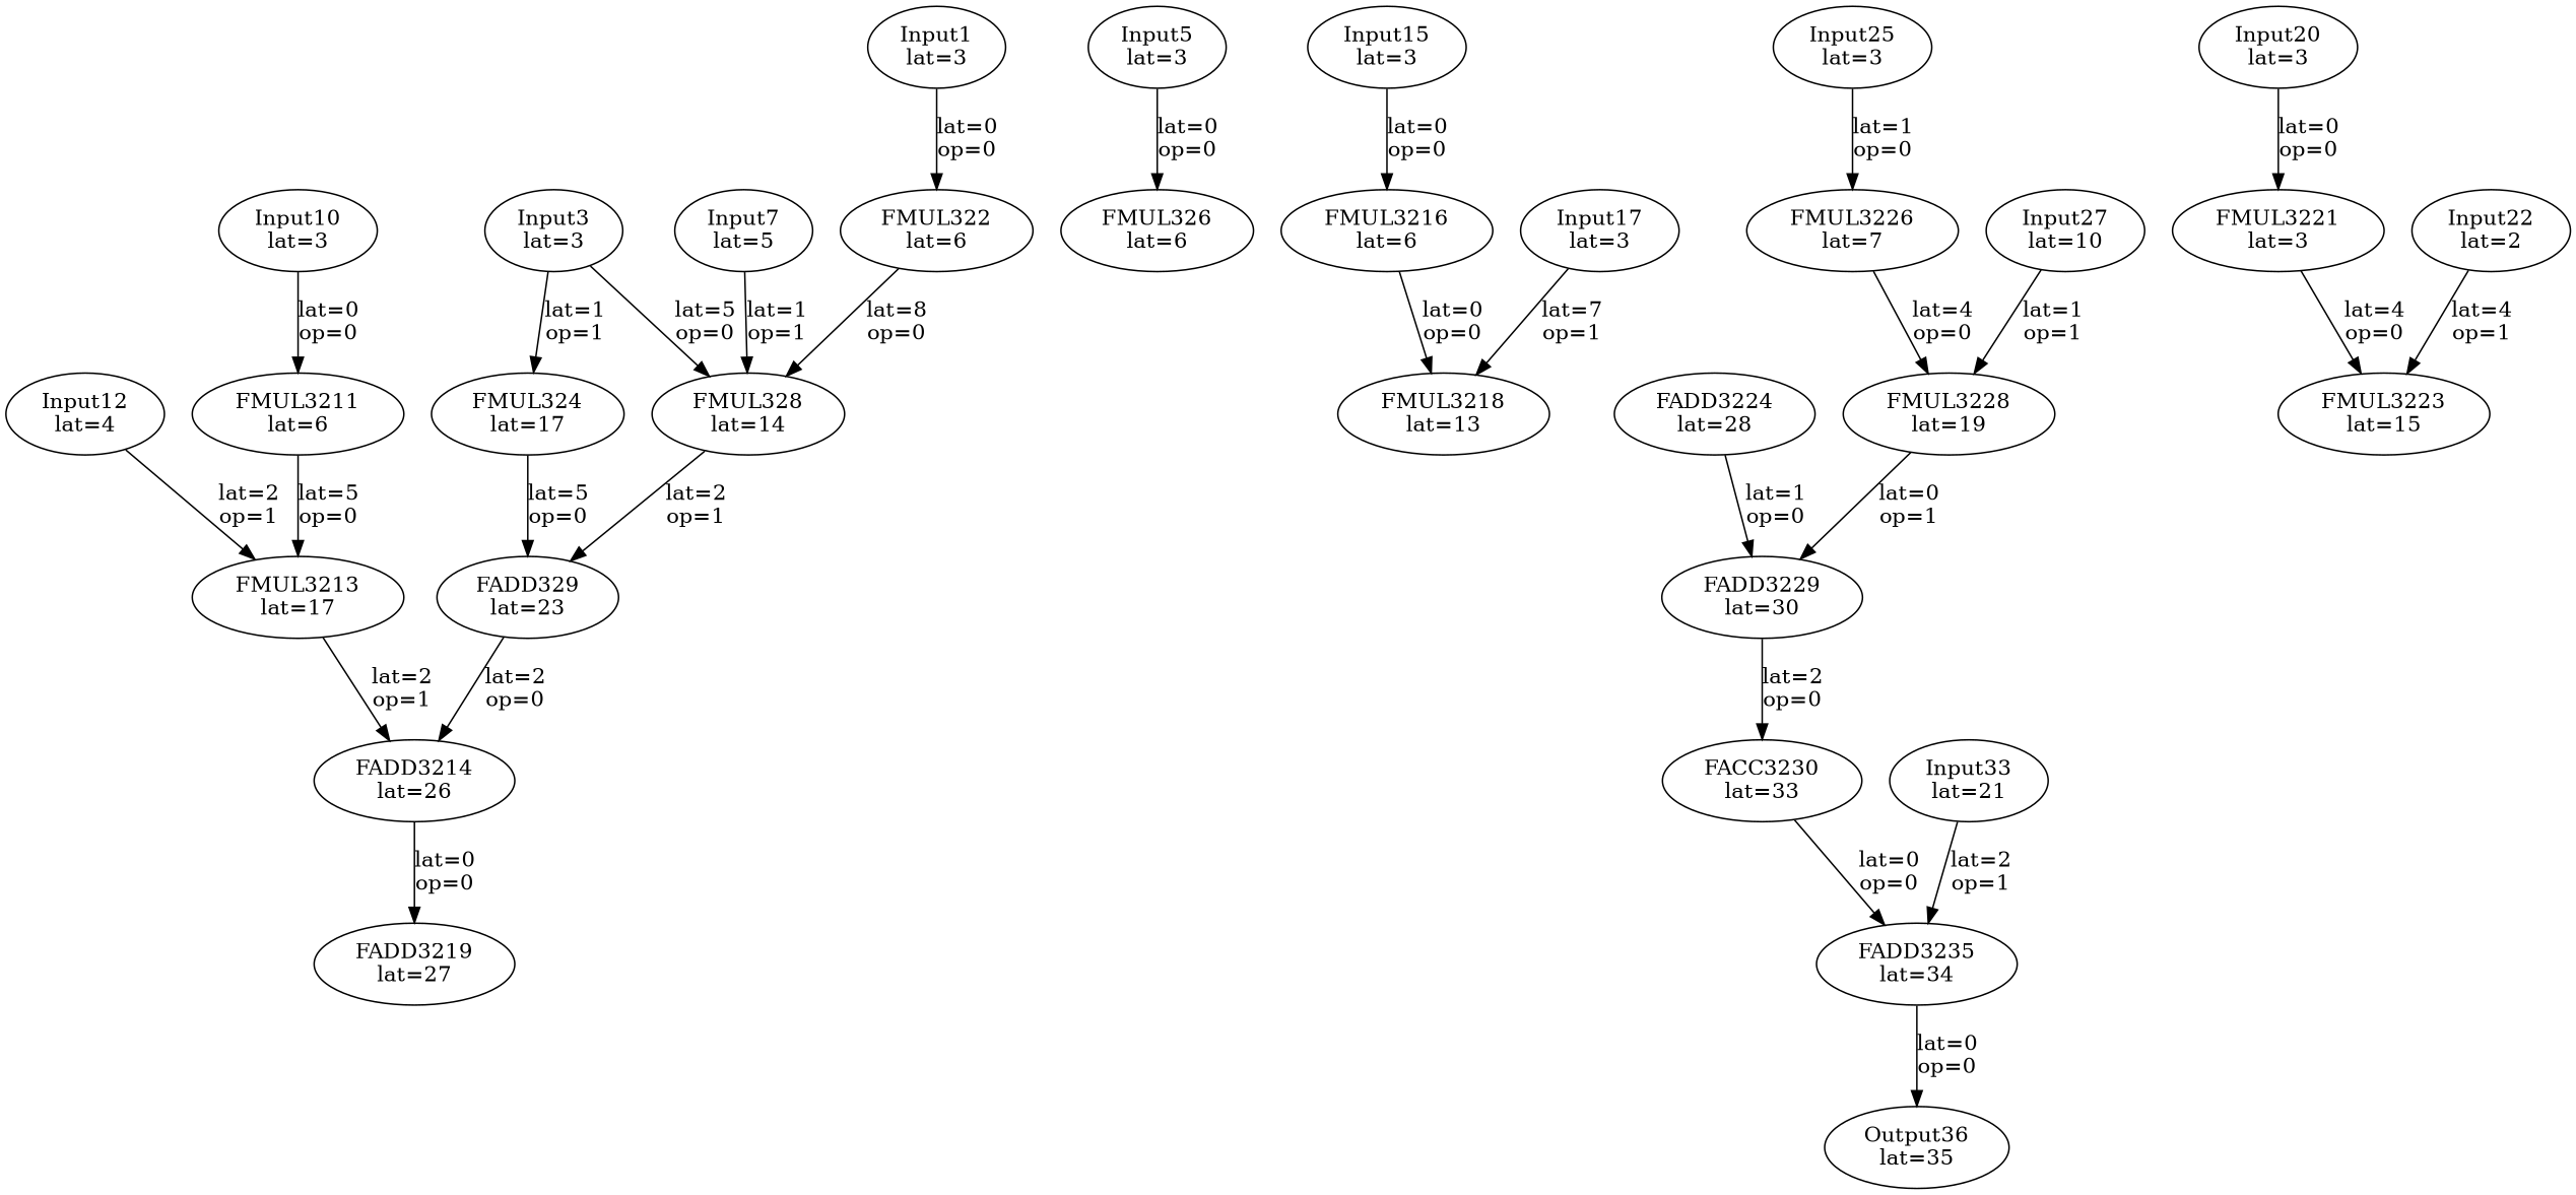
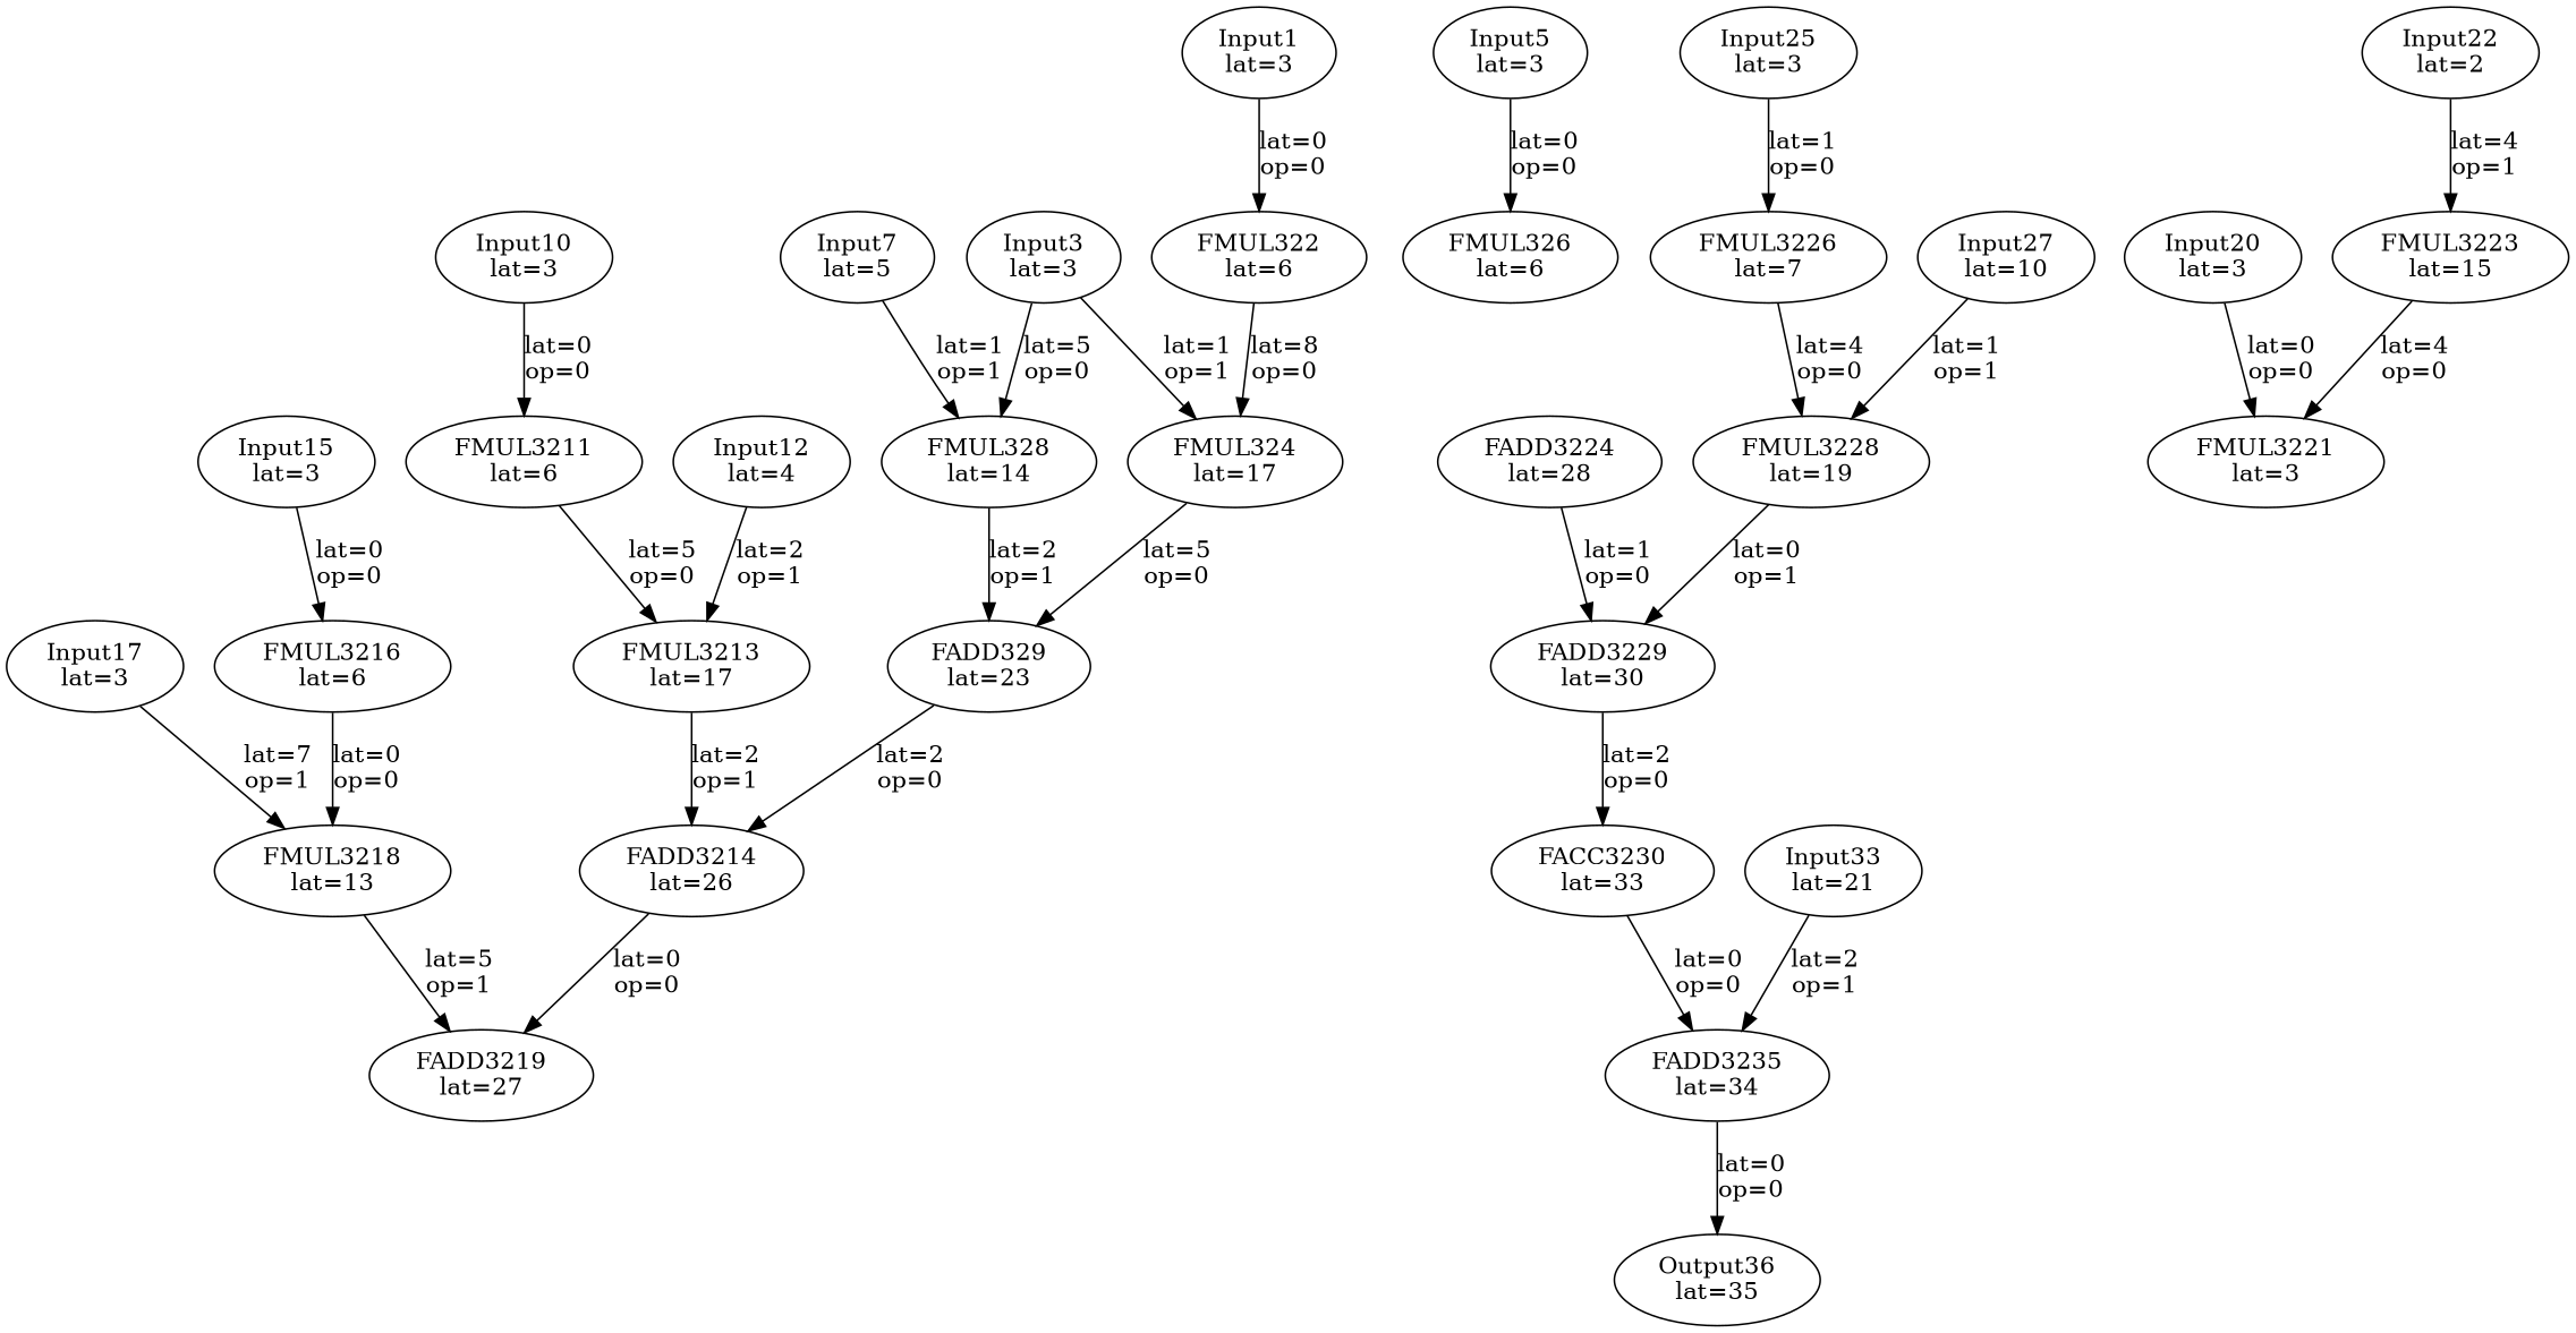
  digraph {
    Input1 [label="\N\nlat=3"]
    FMUL322 [label="\N\nlat=6"]
    FMUL324 [label="\N\nlat=17"]
    FADD329 [label="\N\nlat=23"]
    Input3 [label="\N\nlat=3"]
    FMUL328 [label="\N\nlat=14"]
    FADD3214 [label="\N\nlat=26"]
    Input5 [label="\N\nlat=3"]
    FMUL326 [label="\N\nlat=6"]
    Input7 [label="\N\nlat=5"]
    FADD3219 [label="\N\nlat=27"]
    Input10 [label="\N\nlat=3"]
    FMUL3211 [label="\N\nlat=6"]
    FMUL3213 [label="\N\nlat=17"]
    Input12 [label="\N\nlat=4"]
    Input15 [label="\N\nlat=3"]
    FMUL3216 [label="\N\nlat=6"]
    FMUL3218 [label="\N\nlat=13"]
    Input17 [label="\N\nlat=3"]
    FADD3224 [label="\N\nlat=28"]
    FADD3229 [label="\N\nlat=30"]
    Input20 [label="\N\nlat=3"]
    FMUL3221 [label="\N\nlat=3"]
    FMUL3223 [label="\N\nlat=15"]
    Input22 [label="\N\nlat=2"]
    FACC3230 [label="\N\nlat=33"]
    Input25 [label="\N\nlat=3"]
    FMUL3226 [label="\N\nlat=7"]
    FMUL3228 [label="\N\nlat=19"]
    Input27 [label="\N\nlat=10"]
    FADD3235 [label="\N\nlat=34"]
    Output36 [label="\N\nlat=35"]
    Input33 [label="\N\nlat=21"]
    Input1 -> FMUL322 [label="lat=0\nop=0"]
-   FMUL322 -> FMUL328 [label="lat=8\nop=0"]
+   FMUL322 -> FMUL324 [label="lat=8\nop=0"]
    FMUL324 -> FADD329 [label="lat=5\nop=0"]
    FADD329 -> FADD3214 [label="lat=2\nop=0"]
    Input3 -> FMUL324 [label="lat=1\nop=1"]
    Input3 -> FMUL328 [label="lat=5\nop=0"]
    FMUL328 -> FADD329 [label="lat=2\nop=1"]
    FADD3214 -> FADD3219 [label="lat=0\nop=0"]
    Input5 -> FMUL326 [label="lat=0\nop=0"]
    Input7 -> FMUL328 [label="lat=1\nop=1"]
    Input10 -> FMUL3211 [label="lat=0\nop=0"]
    FMUL3211 -> FMUL3213 [label="lat=5\nop=0"]
    FMUL3213 -> FADD3214 [label="lat=2\nop=1"]
    Input12 -> FMUL3213 [label="lat=2\nop=1"]
    Input15 -> FMUL3216 [label="lat=0\nop=0"]
    FMUL3216 -> FMUL3218 [label="lat=0\nop=0"]
+   FMUL3218 -> FADD3219 [label="lat=5\nop=1"]
    Input17 -> FMUL3218 [label="lat=7\nop=1"]
    FADD3224 -> FADD3229 [label="lat=1\nop=0"]
    FADD3229 -> FACC3230 [label="lat=2\nop=0"]
    Input20 -> FMUL3221 [label="lat=0\nop=0"]
-   FMUL3221 -> FMUL3223 [label="lat=4\nop=0"]
+   FMUL3223 -> FMUL3221 [label="lat=4\nop=0"]
    Input22 -> FMUL3223 [label="lat=4\nop=1"]
    FACC3230 -> FADD3235 [label="lat=0\nop=0"]
    Input25 -> FMUL3226 [label="lat=1\nop=0"]
    FMUL3226 -> FMUL3228 [label="lat=4\nop=0"]
    FMUL3228 -> FADD3229 [label="lat=0\nop=1"]
    Input27 -> FMUL3228 [label="lat=1\nop=1"]
    FADD3235 -> Output36 [label="lat=0\nop=0"]
    Input33 -> FADD3235 [label="lat=2\nop=1"]
  }
